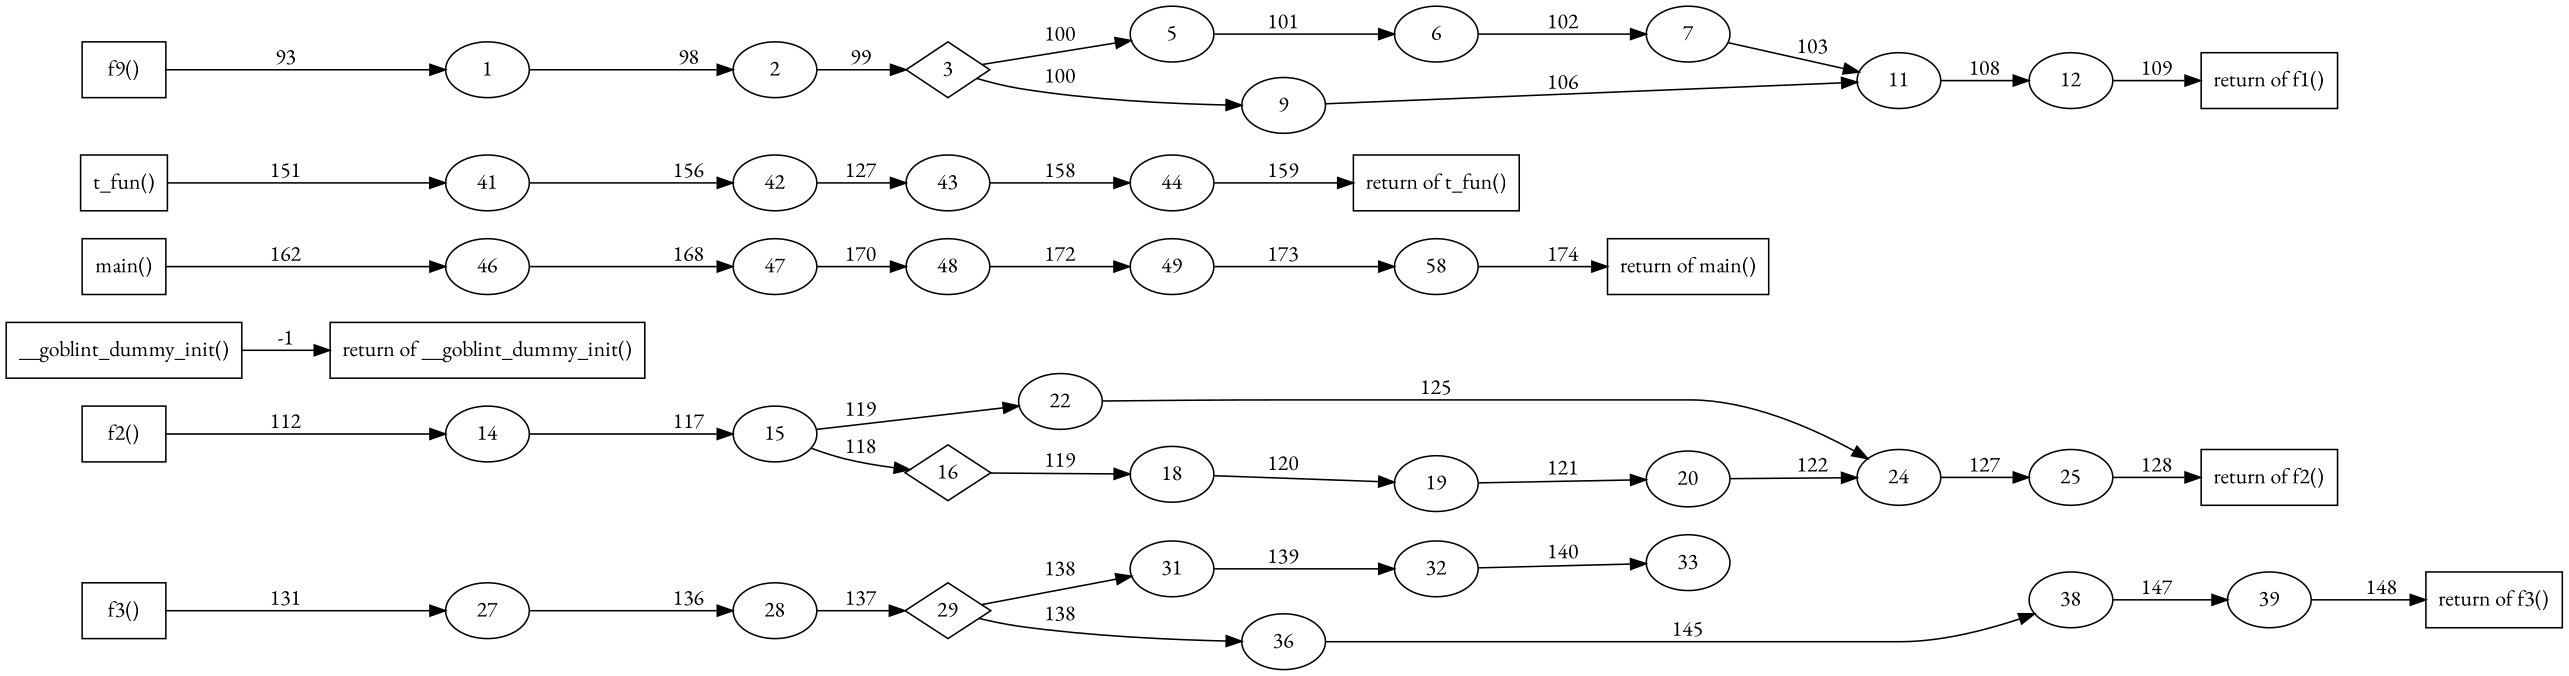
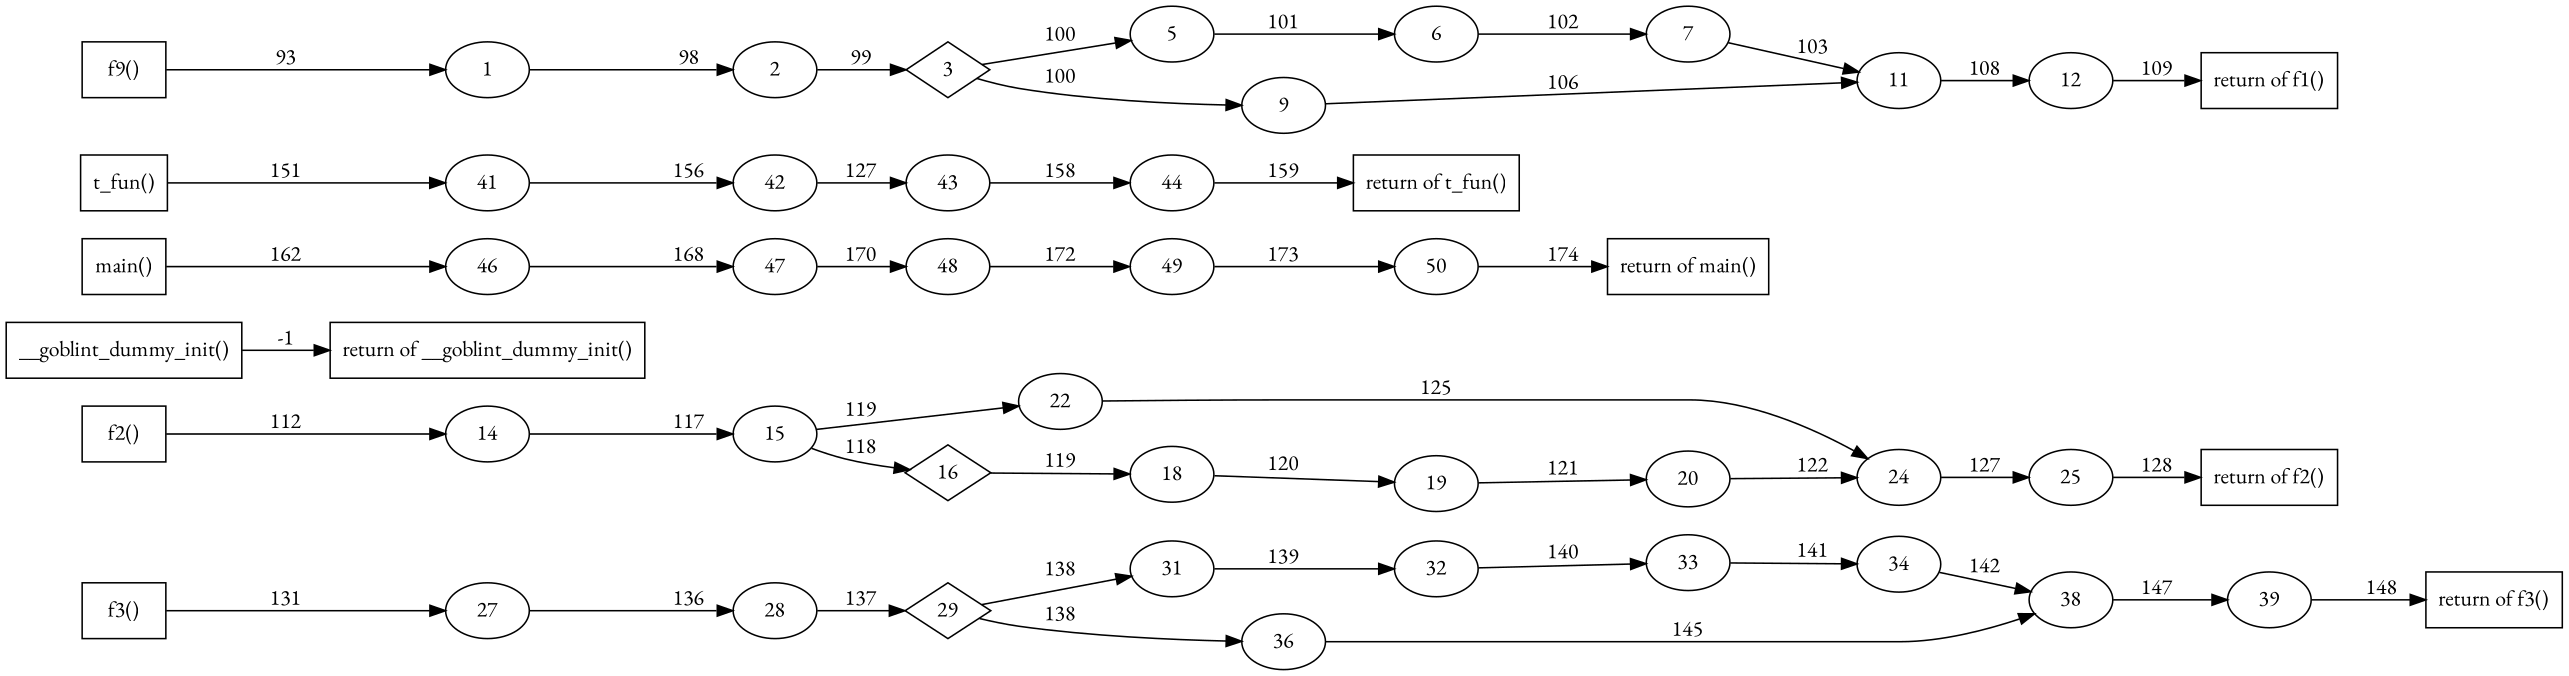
  digraph {
    fontname="EB Garamond"
    rankdir=LR
    node [fontname="EB Garamond"]
    edge [fontname="EB Garamond"]
    27
    28
    29 [shape=diamond]
    31
    36
    n6 [label="return of f2()" shape=box]
    25
    32
    38
    n10 [label="__goblint_dummy_init()" shape=box]
    n11 [label="return of __goblint_dummy_init()" shape=box]
    49
-   50 [label=58]
+   50
    n14 [label="return of main()" shape=box]
    n15 [label="main()" shape=box]
    46
    47
    48
    18
    19
    20
    24
    n23 [label="f2()" shape=box]
    14
    15
    22
    16 [shape=diamond]
    n28 [label="return of f3()" shape=box]
    39
    33
    n31 [label="t_fun()" shape=box]
    41
    42
    43
    3 [shape=diamond]
    5
    9
    6
    11
    7
    1
    2
    n43 [label="f3()" shape=box]
    12
    n45 [label="return of f1()" shape=box]
    n46 [label="return of t_fun()" shape=box]
    44
+   34
    n49 [label="f9()" shape=box]
    27 -> 28 [label=136]
    28 -> 29 [label=137]
    29 -> 31 [label=138]
    29 -> 36 [label=138]
    31 -> 32 [label=139]
    36 -> 38 [label=145]
    25 -> n6 [label=128]
    32 -> 33 [label=140]
    38 -> 39 [label=147]
    n10 -> n11 [label=-1]
    49 -> 50 [label=173]
    50 -> n14 [label=174]
    n15 -> 46 [label=162]
    46 -> 47 [label=168]
    47 -> 48 [label=170]
    48 -> 49 [label=172]
    18 -> 19 [label=120]
    19 -> 20 [label=121]
    20 -> 24 [label=122]
    24 -> 25 [label=127]
    n23 -> 14 [label=112]
    14 -> 15 [label=117]
    15 -> 22 [label=119]
    15 -> 16 [label=118]
    22 -> 24 [label=125]
    16 -> 18 [label=119]
    39 -> n28 [label=148]
+   33 -> 34 [label=141]
    n31 -> 41 [label=151]
    41 -> 42 [label=156]
    42 -> 43 [label=127]
    43 -> 44 [label=158]
    3 -> 5 [label=100]
    3 -> 9 [label=100]
    5 -> 6 [label=101]
    9 -> 11 [label=106]
    6 -> 7 [label=102]
    11 -> 12 [label=108]
    7 -> 11 [label=103]
    1 -> 2 [label=98]
    2 -> 3 [label=99]
    n43 -> 27 [label=131]
    12 -> n45 [label=109]
    44 -> n46 [label=159]
+   34 -> 38 [label=142]
    n49 -> 1 [label=93]
  }
